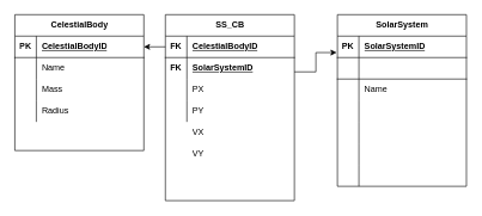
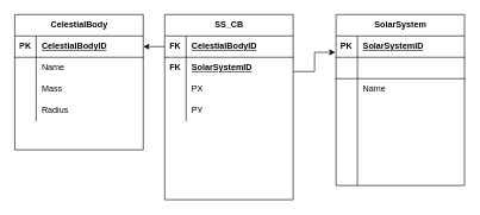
  <mxCell id="0" />
  <mxCell id="1" parent="0" />
  <mxCell id="2" value="CelestialBody" style="shape=table;startSize=30;container=1;collapsible=1;childLayout=tableLayout;fixedRows=1;rowLines=0;fontStyle=1;align=center;resizeLast=1;html=1;" vertex="1" parent="1"><mxGeometry x="20" y="20" width="180" height="190" as="geometry"><mxRectangle x="290" y="310" width="70" height="30" as="alternateBounds" /></mxGeometry></mxCell>
  <mxCell id="3" value="" style="shape=tableRow;horizontal=0;startSize=0;swimlaneHead=0;swimlaneBody=0;fillColor=none;collapsible=0;dropTarget=0;points=[[0,0.5],[1,0.5]];portConstraint=eastwest;top=0;left=0;right=0;bottom=1;" vertex="1" parent="2"><mxGeometry y="30" width="180" height="30" as="geometry" /></mxCell>
  <mxCell id="4" value="PK" style="shape=partialRectangle;connectable=0;fillColor=none;top=0;left=0;bottom=0;right=0;fontStyle=1;overflow=hidden;whiteSpace=wrap;html=1;" vertex="1" parent="3"><mxGeometry width="30" height="30" as="geometry"><mxRectangle width="30" height="30" as="alternateBounds" /></mxGeometry></mxCell>
  <mxCell id="5" value="CelestialBodyID" style="shape=partialRectangle;connectable=0;fillColor=none;top=0;left=0;bottom=0;right=0;align=left;spacingLeft=6;fontStyle=5;overflow=hidden;whiteSpace=wrap;html=1;" vertex="1" parent="3"><mxGeometry x="30" width="150" height="30" as="geometry"><mxRectangle width="150" height="30" as="alternateBounds" /></mxGeometry></mxCell>
  <mxCell id="6" value="" style="shape=tableRow;horizontal=0;startSize=0;swimlaneHead=0;swimlaneBody=0;fillColor=none;collapsible=0;dropTarget=0;points=[[0,0.5],[1,0.5]];portConstraint=eastwest;top=0;left=0;right=0;bottom=0;" vertex="1" parent="2"><mxGeometry y="60" width="180" height="30" as="geometry" /></mxCell>
  <mxCell id="7" value="" style="shape=partialRectangle;connectable=0;fillColor=none;top=0;left=0;bottom=0;right=0;editable=1;overflow=hidden;whiteSpace=wrap;html=1;" vertex="1" parent="6"><mxGeometry width="30" height="30" as="geometry"><mxRectangle width="30" height="30" as="alternateBounds" /></mxGeometry></mxCell>
  <mxCell id="8" value="Name" style="shape=partialRectangle;connectable=0;fillColor=none;top=0;left=0;bottom=0;right=0;align=left;spacingLeft=6;overflow=hidden;whiteSpace=wrap;html=1;" vertex="1" parent="6"><mxGeometry x="30" width="150" height="30" as="geometry"><mxRectangle width="150" height="30" as="alternateBounds" /></mxGeometry></mxCell>
  <mxCell id="9" value="" style="shape=tableRow;horizontal=0;startSize=0;swimlaneHead=0;swimlaneBody=0;fillColor=none;collapsible=0;dropTarget=0;points=[[0,0.5],[1,0.5]];portConstraint=eastwest;top=0;left=0;right=0;bottom=0;" vertex="1" parent="2"><mxGeometry y="90" width="180" height="30" as="geometry" /></mxCell>
  <mxCell id="10" value="" style="shape=partialRectangle;connectable=0;fillColor=none;top=0;left=0;bottom=0;right=0;editable=1;overflow=hidden;whiteSpace=wrap;html=1;" vertex="1" parent="9"><mxGeometry width="30" height="30" as="geometry"><mxRectangle width="30" height="30" as="alternateBounds" /></mxGeometry></mxCell>
  <mxCell id="11" value="Mass" style="shape=partialRectangle;connectable=0;fillColor=none;top=0;left=0;bottom=0;right=0;align=left;spacingLeft=6;overflow=hidden;whiteSpace=wrap;html=1;" vertex="1" parent="9"><mxGeometry x="30" width="150" height="30" as="geometry"><mxRectangle width="150" height="30" as="alternateBounds" /></mxGeometry></mxCell>
  <mxCell id="12" value="" style="shape=tableRow;horizontal=0;startSize=0;swimlaneHead=0;swimlaneBody=0;fillColor=none;collapsible=0;dropTarget=0;points=[[0,0.5],[1,0.5]];portConstraint=eastwest;top=0;left=0;right=0;bottom=0;" vertex="1" parent="2"><mxGeometry y="120" width="180" height="30" as="geometry" /></mxCell>
  <mxCell id="13" value="" style="shape=partialRectangle;connectable=0;fillColor=none;top=0;left=0;bottom=0;right=0;editable=1;overflow=hidden;whiteSpace=wrap;html=1;" vertex="1" parent="12"><mxGeometry width="30" height="30" as="geometry"><mxRectangle width="30" height="30" as="alternateBounds" /></mxGeometry></mxCell>
  <mxCell id="14" value="Radius" style="shape=partialRectangle;connectable=0;fillColor=none;top=0;left=0;bottom=0;right=0;align=left;spacingLeft=6;overflow=hidden;whiteSpace=wrap;html=1;" vertex="1" parent="12"><mxGeometry x="30" width="150" height="30" as="geometry"><mxRectangle width="150" height="30" as="alternateBounds" /></mxGeometry></mxCell>
  <mxCell id="15" value="SolarSystem" style="shape=table;startSize=30;container=1;collapsible=1;childLayout=tableLayout;fixedRows=1;rowLines=0;fontStyle=1;align=center;resizeLast=1;html=1;" vertex="1" parent="1"><mxGeometry x="470" y="20" width="180" height="240" as="geometry" /></mxCell>
  <mxCell id="16" value="" style="shape=tableRow;horizontal=0;startSize=0;swimlaneHead=0;swimlaneBody=0;fillColor=none;collapsible=0;dropTarget=0;points=[[0,0.5],[1,0.5]];portConstraint=eastwest;top=0;left=0;right=0;bottom=1;" vertex="1" parent="15"><mxGeometry y="30" width="180" height="30" as="geometry" /></mxCell>
  <mxCell id="17" value="PK" style="shape=partialRectangle;connectable=0;fillColor=none;top=0;left=0;bottom=0;right=0;fontStyle=1;overflow=hidden;whiteSpace=wrap;html=1;" vertex="1" parent="16"><mxGeometry width="30" height="30" as="geometry"><mxRectangle width="30" height="30" as="alternateBounds" /></mxGeometry></mxCell>
  <mxCell id="18" value="SolarSystemID" style="shape=partialRectangle;connectable=0;fillColor=none;top=0;left=0;bottom=0;right=0;align=left;spacingLeft=6;fontStyle=5;overflow=hidden;whiteSpace=wrap;html=1;" vertex="1" parent="16"><mxGeometry x="30" width="150" height="30" as="geometry"><mxRectangle width="150" height="30" as="alternateBounds" /></mxGeometry></mxCell>
  <mxCell id="19" value="" style="shape=tableRow;horizontal=0;startSize=0;swimlaneHead=0;swimlaneBody=0;fillColor=none;collapsible=0;dropTarget=0;points=[[0,0.5],[1,0.5]];portConstraint=eastwest;top=0;left=0;right=0;bottom=1;" vertex="1" parent="15"><mxGeometry y="60" width="180" height="30" as="geometry" /></mxCell>
  <mxCell id="20" value="" style="shape=partialRectangle;connectable=0;fillColor=none;top=0;left=0;bottom=0;right=0;fontStyle=1;overflow=hidden;whiteSpace=wrap;html=1;" vertex="1" parent="19"><mxGeometry width="30" height="30" as="geometry"><mxRectangle width="30" height="30" as="alternateBounds" /></mxGeometry></mxCell>
  <mxCell id="21" value="" style="shape=partialRectangle;connectable=0;fillColor=none;top=0;left=0;bottom=0;right=0;align=left;spacingLeft=6;fontStyle=5;overflow=hidden;whiteSpace=wrap;html=1;" vertex="1" parent="19"><mxGeometry x="30" width="150" height="30" as="geometry"><mxRectangle width="150" height="30" as="alternateBounds" /></mxGeometry></mxCell>
  <mxCell id="22" value="" style="shape=tableRow;horizontal=0;startSize=0;swimlaneHead=0;swimlaneBody=0;fillColor=none;collapsible=0;dropTarget=0;points=[[0,0.5],[1,0.5]];portConstraint=eastwest;top=0;left=0;right=0;bottom=0;" vertex="1" parent="15"><mxGeometry y="90" width="180" height="30" as="geometry" /></mxCell>
  <mxCell id="23" value="" style="shape=partialRectangle;connectable=0;fillColor=none;top=0;left=0;bottom=0;right=0;editable=1;overflow=hidden;whiteSpace=wrap;html=1;" vertex="1" parent="22"><mxGeometry width="30" height="30" as="geometry"><mxRectangle width="30" height="30" as="alternateBounds" /></mxGeometry></mxCell>
  <mxCell id="24" value="Name" style="shape=partialRectangle;connectable=0;fillColor=none;top=0;left=0;bottom=0;right=0;align=left;spacingLeft=6;overflow=hidden;whiteSpace=wrap;html=1;" vertex="1" parent="22"><mxGeometry x="30" width="150" height="30" as="geometry"><mxRectangle width="150" height="30" as="alternateBounds" /></mxGeometry></mxCell>
  <mxCell id="25" value="" style="shape=tableRow;horizontal=0;startSize=0;swimlaneHead=0;swimlaneBody=0;fillColor=none;collapsible=0;dropTarget=0;points=[[0,0.5],[1,0.5]];portConstraint=eastwest;top=0;left=0;right=0;bottom=0;" vertex="1" parent="15"><mxGeometry y="120" width="180" height="30" as="geometry" /></mxCell>
  <mxCell id="26" value="" style="shape=partialRectangle;connectable=0;fillColor=none;top=0;left=0;bottom=0;right=0;editable=1;overflow=hidden;whiteSpace=wrap;html=1;" vertex="1" parent="25"><mxGeometry width="30" height="30" as="geometry"><mxRectangle width="30" height="30" as="alternateBounds" /></mxGeometry></mxCell>
  <mxCell id="27" value="" style="shape=partialRectangle;connectable=0;fillColor=none;top=0;left=0;bottom=0;right=0;align=left;spacingLeft=6;overflow=hidden;whiteSpace=wrap;html=1;" vertex="1" parent="25"><mxGeometry x="30" width="150" height="30" as="geometry"><mxRectangle width="150" height="30" as="alternateBounds" /></mxGeometry></mxCell>
  <mxCell id="28" value="" style="shape=tableRow;horizontal=0;startSize=0;swimlaneHead=0;swimlaneBody=0;fillColor=none;collapsible=0;dropTarget=0;points=[[0,0.5],[1,0.5]];portConstraint=eastwest;top=0;left=0;right=0;bottom=0;" vertex="1" parent="15"><mxGeometry y="150" width="180" height="30" as="geometry" /></mxCell>
  <mxCell id="29" value="" style="shape=partialRectangle;connectable=0;fillColor=none;top=0;left=0;bottom=0;right=0;editable=1;overflow=hidden;whiteSpace=wrap;html=1;" vertex="1" parent="28"><mxGeometry width="30" height="30" as="geometry"><mxRectangle width="30" height="30" as="alternateBounds" /></mxGeometry></mxCell>
  <mxCell id="30" value="" style="shape=partialRectangle;connectable=0;fillColor=none;top=0;left=0;bottom=0;right=0;align=left;spacingLeft=6;overflow=hidden;whiteSpace=wrap;html=1;" vertex="1" parent="28"><mxGeometry x="30" width="150" height="30" as="geometry"><mxRectangle width="150" height="30" as="alternateBounds" /></mxGeometry></mxCell>
  <mxCell id="31" value="" style="shape=tableRow;horizontal=0;startSize=0;swimlaneHead=0;swimlaneBody=0;fillColor=none;collapsible=0;dropTarget=0;points=[[0,0.5],[1,0.5]];portConstraint=eastwest;top=0;left=0;right=0;bottom=0;" vertex="1" parent="15"><mxGeometry y="180" width="180" height="30" as="geometry" /></mxCell>
  <mxCell id="32" value="" style="shape=partialRectangle;connectable=0;fillColor=none;top=0;left=0;bottom=0;right=0;editable=1;overflow=hidden;whiteSpace=wrap;html=1;" vertex="1" parent="31"><mxGeometry width="30" height="30" as="geometry"><mxRectangle width="30" height="30" as="alternateBounds" /></mxGeometry></mxCell>
  <mxCell id="33" value="" style="shape=partialRectangle;connectable=0;fillColor=none;top=0;left=0;bottom=0;right=0;align=left;spacingLeft=6;overflow=hidden;whiteSpace=wrap;html=1;" vertex="1" parent="31"><mxGeometry x="30" width="150" height="30" as="geometry"><mxRectangle width="150" height="30" as="alternateBounds" /></mxGeometry></mxCell>
  <mxCell id="34" value="" style="shape=tableRow;horizontal=0;startSize=0;swimlaneHead=0;swimlaneBody=0;fillColor=none;collapsible=0;dropTarget=0;points=[[0,0.5],[1,0.5]];portConstraint=eastwest;top=0;left=0;right=0;bottom=0;" vertex="1" parent="15"><mxGeometry y="210" width="180" height="30" as="geometry" /></mxCell>
  <mxCell id="35" value="" style="shape=partialRectangle;connectable=0;fillColor=none;top=0;left=0;bottom=0;right=0;editable=1;overflow=hidden;whiteSpace=wrap;html=1;" vertex="1" parent="34"><mxGeometry width="30" height="30" as="geometry"><mxRectangle width="30" height="30" as="alternateBounds" /></mxGeometry></mxCell>
  <mxCell id="36" value="" style="shape=partialRectangle;connectable=0;fillColor=none;top=0;left=0;bottom=0;right=0;align=left;spacingLeft=6;overflow=hidden;whiteSpace=wrap;html=1;" vertex="1" parent="34"><mxGeometry x="30" width="150" height="30" as="geometry"><mxRectangle width="150" height="30" as="alternateBounds" /></mxGeometry></mxCell>
  <mxCell id="37" value="SS_CB" style="shape=table;startSize=30;container=1;collapsible=1;childLayout=tableLayout;fixedRows=1;rowLines=0;fontStyle=1;align=center;resizeLast=1;html=1;" vertex="1" parent="1"><mxGeometry x="230" y="20" width="180" height="260" as="geometry" /></mxCell>
  <mxCell id="38" value="" style="shape=tableRow;horizontal=0;startSize=0;swimlaneHead=0;swimlaneBody=0;fillColor=none;collapsible=0;dropTarget=0;points=[[0,0.5],[1,0.5]];portConstraint=eastwest;top=0;left=0;right=0;bottom=1;" vertex="1" parent="37"><mxGeometry y="30" width="180" height="30" as="geometry" /></mxCell>
  <mxCell id="39" value="FK" style="shape=partialRectangle;connectable=0;fillColor=none;top=0;left=0;bottom=0;right=0;fontStyle=1;overflow=hidden;whiteSpace=wrap;html=1;" vertex="1" parent="38"><mxGeometry width="30" height="30" as="geometry"><mxRectangle width="30" height="30" as="alternateBounds" /></mxGeometry></mxCell>
  <mxCell id="40" value="CelestialBodyID" style="shape=partialRectangle;connectable=0;fillColor=none;top=0;left=0;bottom=0;right=0;align=left;spacingLeft=6;fontStyle=5;overflow=hidden;whiteSpace=wrap;html=1;" vertex="1" parent="38"><mxGeometry x="30" width="150" height="30" as="geometry"><mxRectangle width="150" height="30" as="alternateBounds" /></mxGeometry></mxCell>
  <mxCell id="41" value="" style="shape=tableRow;horizontal=0;startSize=0;swimlaneHead=0;swimlaneBody=0;fillColor=none;collapsible=0;dropTarget=0;points=[[0,0.5],[1,0.5]];portConstraint=eastwest;top=0;left=0;right=0;bottom=0;" vertex="1" parent="37"><mxGeometry y="60" width="180" height="30" as="geometry" /></mxCell>
  <mxCell id="42" value="" style="shape=partialRectangle;connectable=0;fillColor=none;top=0;left=0;bottom=0;right=0;editable=1;overflow=hidden;whiteSpace=wrap;html=1;" vertex="1" parent="41"><mxGeometry width="30" height="30" as="geometry"><mxRectangle width="30" height="30" as="alternateBounds" /></mxGeometry></mxCell>
  <mxCell id="43" value="" style="shape=partialRectangle;connectable=0;fillColor=none;top=0;left=0;bottom=0;right=0;align=left;spacingLeft=6;overflow=hidden;whiteSpace=wrap;html=1;" vertex="1" parent="41"><mxGeometry x="30" width="150" height="30" as="geometry"><mxRectangle width="150" height="30" as="alternateBounds" /></mxGeometry></mxCell>
  <mxCell id="44" value="" style="shape=tableRow;horizontal=0;startSize=0;swimlaneHead=0;swimlaneBody=0;fillColor=none;collapsible=0;dropTarget=0;points=[[0,0.5],[1,0.5]];portConstraint=eastwest;top=0;left=0;right=0;bottom=0;" vertex="1" parent="37"><mxGeometry y="90" width="180" height="30" as="geometry" /></mxCell>
  <mxCell id="45" value="" style="shape=partialRectangle;connectable=0;fillColor=none;top=0;left=0;bottom=0;right=0;editable=1;overflow=hidden;whiteSpace=wrap;html=1;" vertex="1" parent="44"><mxGeometry width="30" height="30" as="geometry"><mxRectangle width="30" height="30" as="alternateBounds" /></mxGeometry></mxCell>
  <mxCell id="46" value="PX" style="shape=partialRectangle;connectable=0;fillColor=none;top=0;left=0;bottom=0;right=0;align=left;spacingLeft=6;overflow=hidden;whiteSpace=wrap;html=1;" vertex="1" parent="44"><mxGeometry x="30" width="150" height="30" as="geometry"><mxRectangle width="150" height="30" as="alternateBounds" /></mxGeometry></mxCell>
  <mxCell id="47" value="" style="shape=tableRow;horizontal=0;startSize=0;swimlaneHead=0;swimlaneBody=0;fillColor=none;collapsible=0;dropTarget=0;points=[[0,0.5],[1,0.5]];portConstraint=eastwest;top=0;left=0;right=0;bottom=0;" vertex="1" parent="37"><mxGeometry y="120" width="180" height="30" as="geometry" /></mxCell>
  <mxCell id="48" value="" style="shape=partialRectangle;connectable=0;fillColor=none;top=0;left=0;bottom=0;right=0;editable=1;overflow=hidden;whiteSpace=wrap;html=1;" vertex="1" parent="47"><mxGeometry width="30" height="30" as="geometry"><mxRectangle width="30" height="30" as="alternateBounds" /></mxGeometry></mxCell>
  <mxCell id="49" value="PY" style="shape=partialRectangle;connectable=0;fillColor=none;top=0;left=0;bottom=0;right=0;align=left;spacingLeft=6;overflow=hidden;whiteSpace=wrap;html=1;" vertex="1" parent="47"><mxGeometry x="30" width="150" height="30" as="geometry"><mxRectangle width="150" height="30" as="alternateBounds" /></mxGeometry></mxCell>
  <mxCell id="50" value="FK" style="shape=partialRectangle;connectable=0;fillColor=none;top=0;left=0;bottom=0;right=0;fontStyle=1;overflow=hidden;whiteSpace=wrap;html=1;" vertex="1" parent="1"><mxGeometry x="230" y="80" width="30" height="30" as="geometry"><mxRectangle width="30" height="30" as="alternateBounds" /></mxGeometry></mxCell>
  <mxCell id="51" value="SolarSystemID" style="shape=partialRectangle;connectable=0;fillColor=none;top=0;left=0;bottom=0;right=0;align=left;spacingLeft=6;fontStyle=5;overflow=hidden;whiteSpace=wrap;html=1;" vertex="1" parent="1"><mxGeometry x="260" y="80" width="150" height="30" as="geometry"><mxRectangle width="150" height="30" as="alternateBounds" /></mxGeometry></mxCell>
- <mxCell id="52" value="VX" style="shape=partialRectangle;connectable=0;fillColor=none;top=0;left=0;bottom=0;right=0;align=left;spacingLeft=6;overflow=hidden;whiteSpace=wrap;html=1;" vertex="1" parent="1"><mxGeometry x="260" y="170" width="150" height="30" as="geometry"><mxRectangle width="150" height="30" as="alternateBounds" /></mxGeometry></mxCell>
- <mxCell id="53" value="VY" style="shape=partialRectangle;connectable=0;fillColor=none;top=0;left=0;bottom=0;right=0;align=left;spacingLeft=6;overflow=hidden;whiteSpace=wrap;html=1;" vertex="1" parent="1"><mxGeometry x="260" y="200" width="150" height="30" as="geometry"><mxRectangle width="150" height="30" as="alternateBounds" /></mxGeometry></mxCell>
  <mxCell id="54" style="edgeStyle=orthogonalEdgeStyle;rounded=0;orthogonalLoop=1;jettySize=auto;html=1;exitX=0;exitY=0.5;exitDx=0;exitDy=0;entryX=1;entryY=0.5;entryDx=0;entryDy=0;" edge="1" parent="1" source="38" target="3"><mxGeometry relative="1" as="geometry" /></mxCell>
  <mxCell id="55" style="edgeStyle=orthogonalEdgeStyle;rounded=0;orthogonalLoop=1;jettySize=auto;html=1;entryX=-0.006;entryY=0.767;entryDx=0;entryDy=0;entryPerimeter=0;" edge="1" parent="1" target="16"><mxGeometry relative="1" as="geometry"><mxPoint x="410" y="100" as="sourcePoint" /><Array as="points"><mxPoint x="440" y="100" /><mxPoint x="440" y="73" /></Array></mxGeometry></mxCell>
